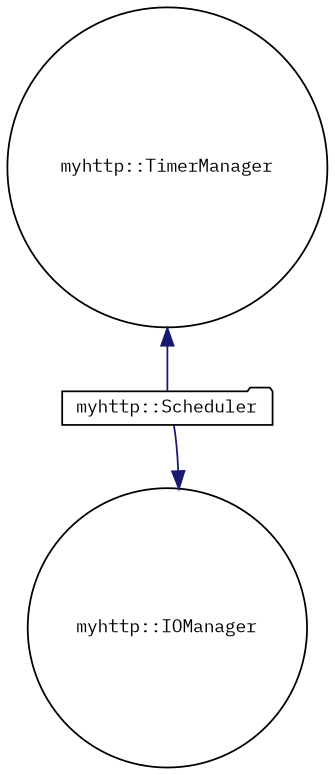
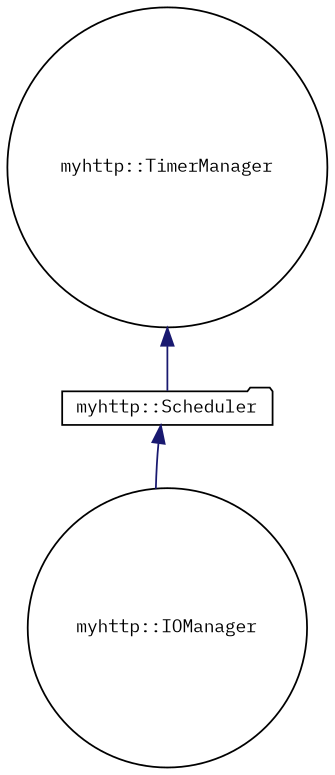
  digraph {
    fontname="IBM Plex Mono"
    rankdir=TB
    node [color=black fillcolor=white fontname="IBM Plex Mono" fontsize=10 shape=circle style=filled]
    edge [color=midnightblue dir=back fontname="IBM Plex Mono" fontsize=10 labelfontname=Helvetica labelfontsize=10 style=solid]
    n1 [height=0.2 label="myhttp::Scheduler" shape=folder width=0.4]
    n2 [height=0.2 label="myhttp::IOManager" width=0.4]
    n3 [height=0.2 label="myhttp::TimerManager" width=0.4]
-   n2 -> n1
+   n1 -> n2
    n3 -> n1
  }
